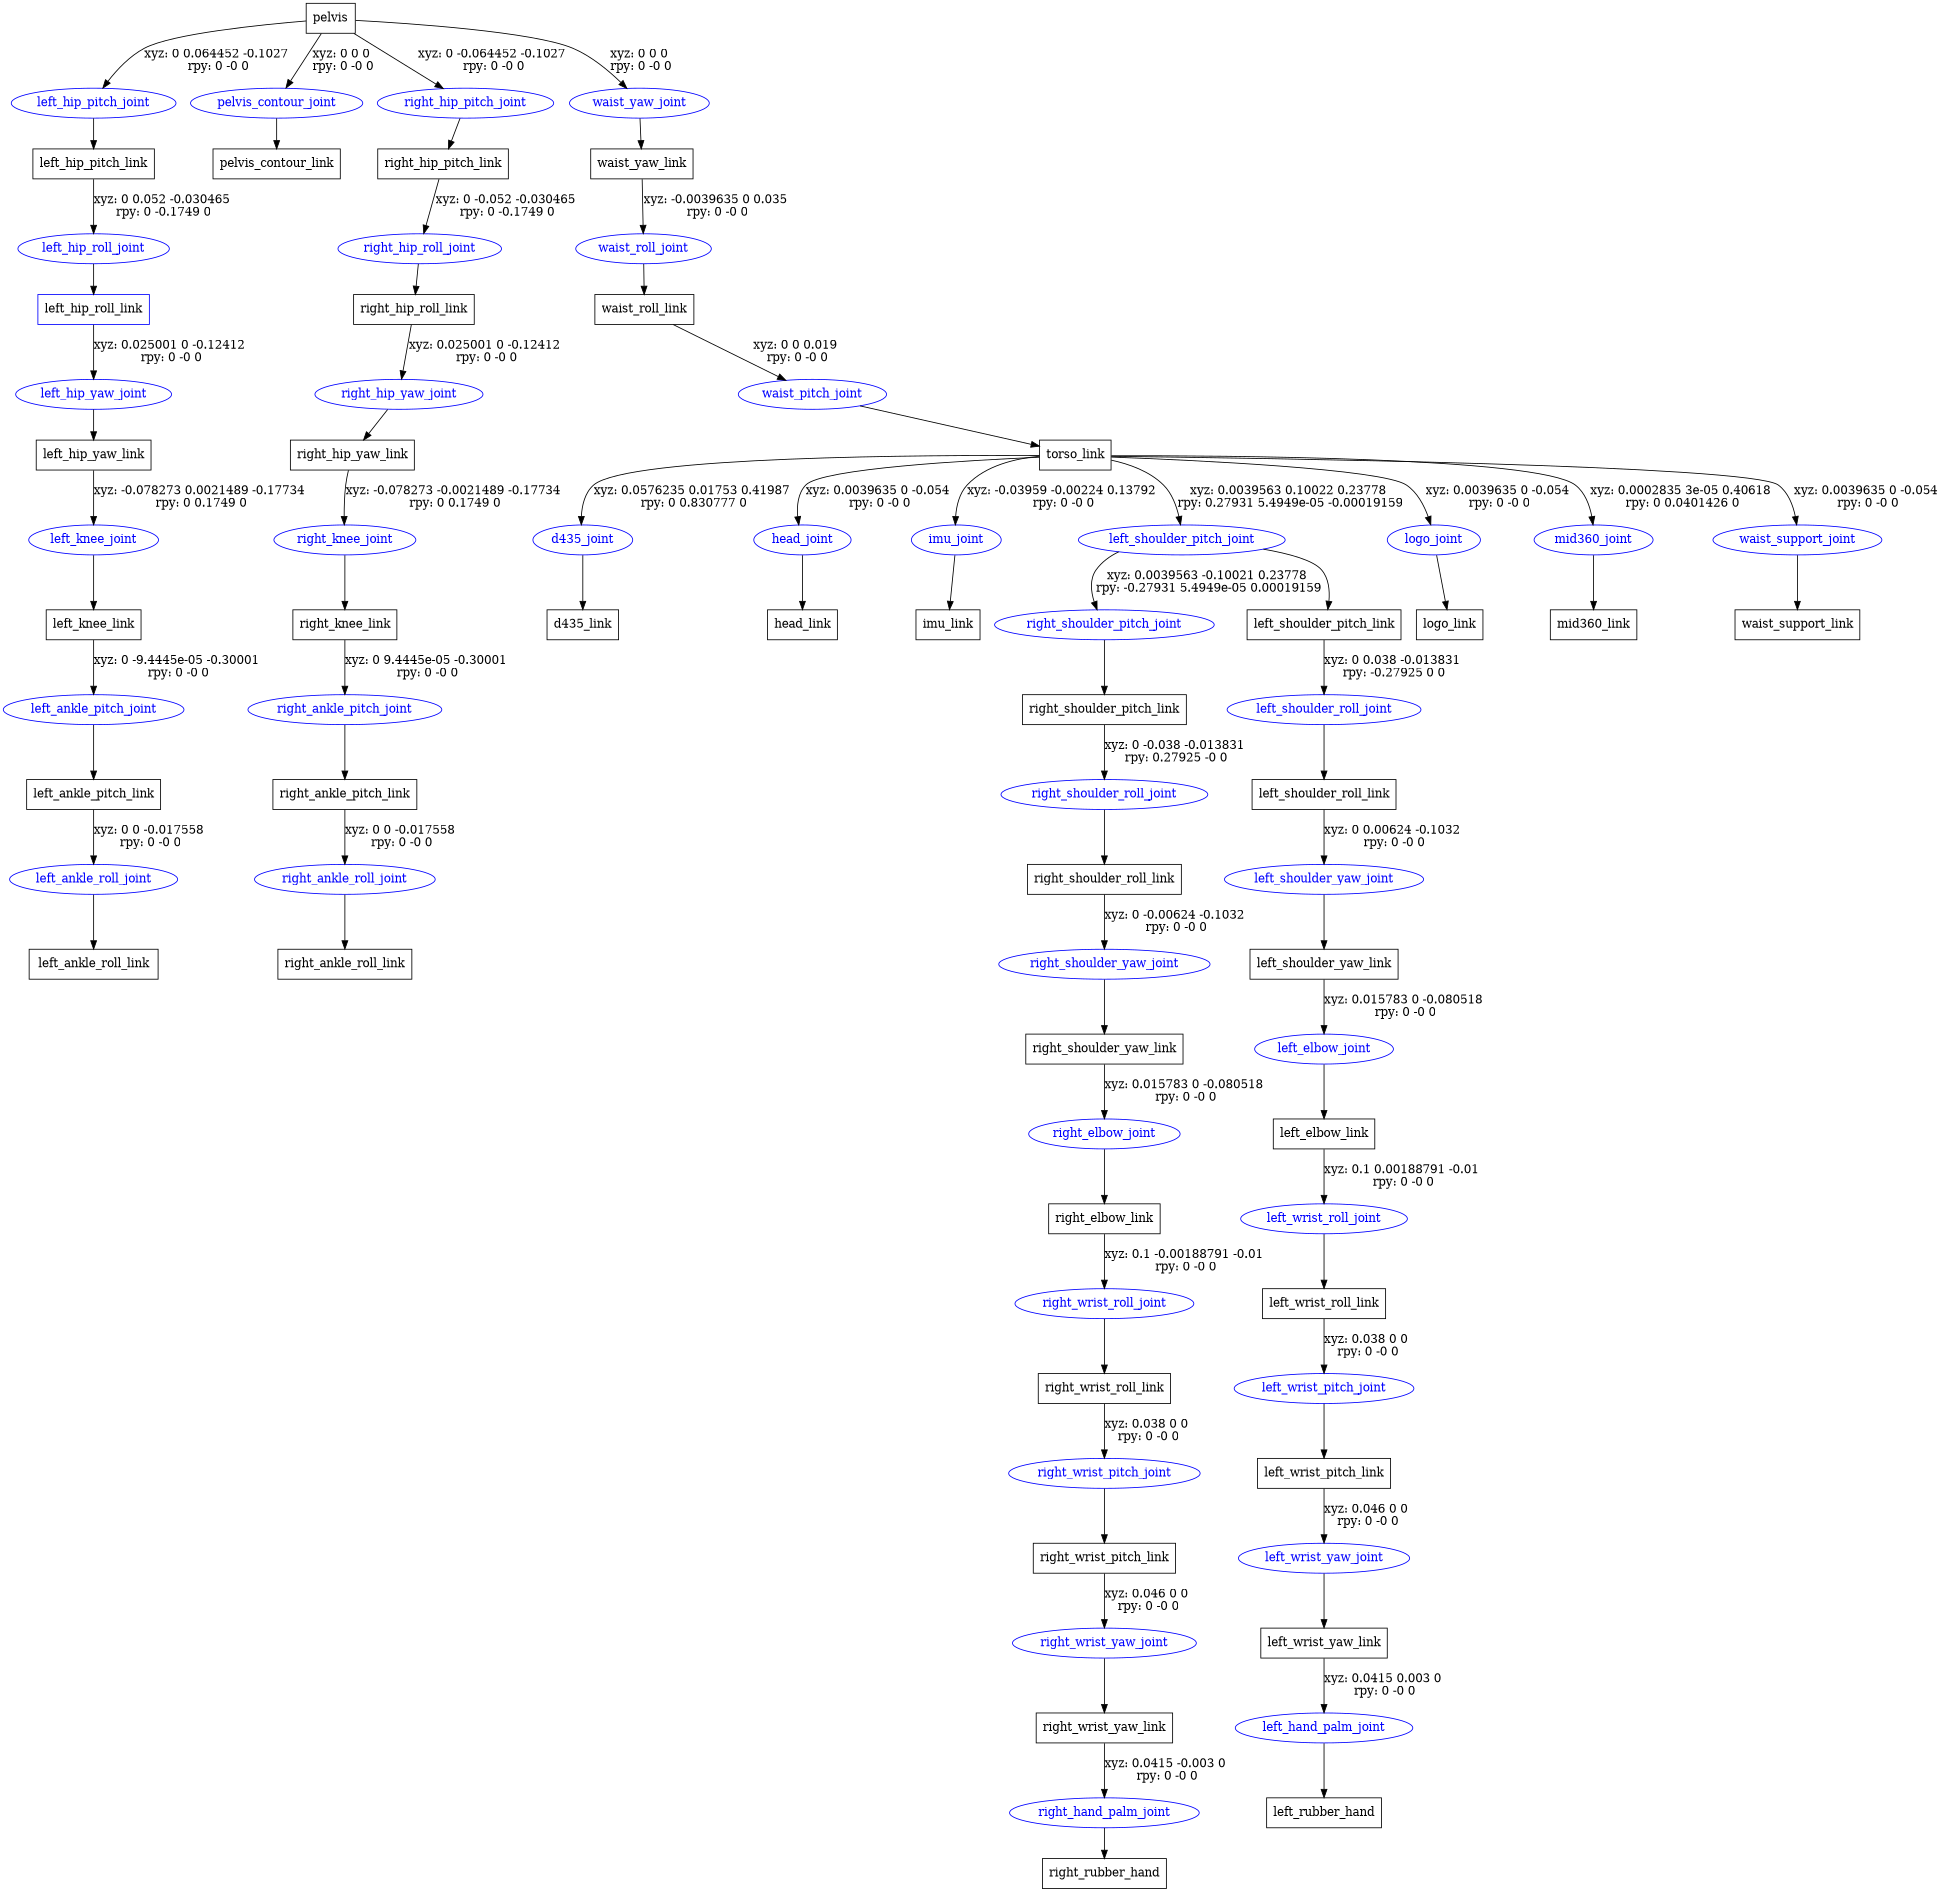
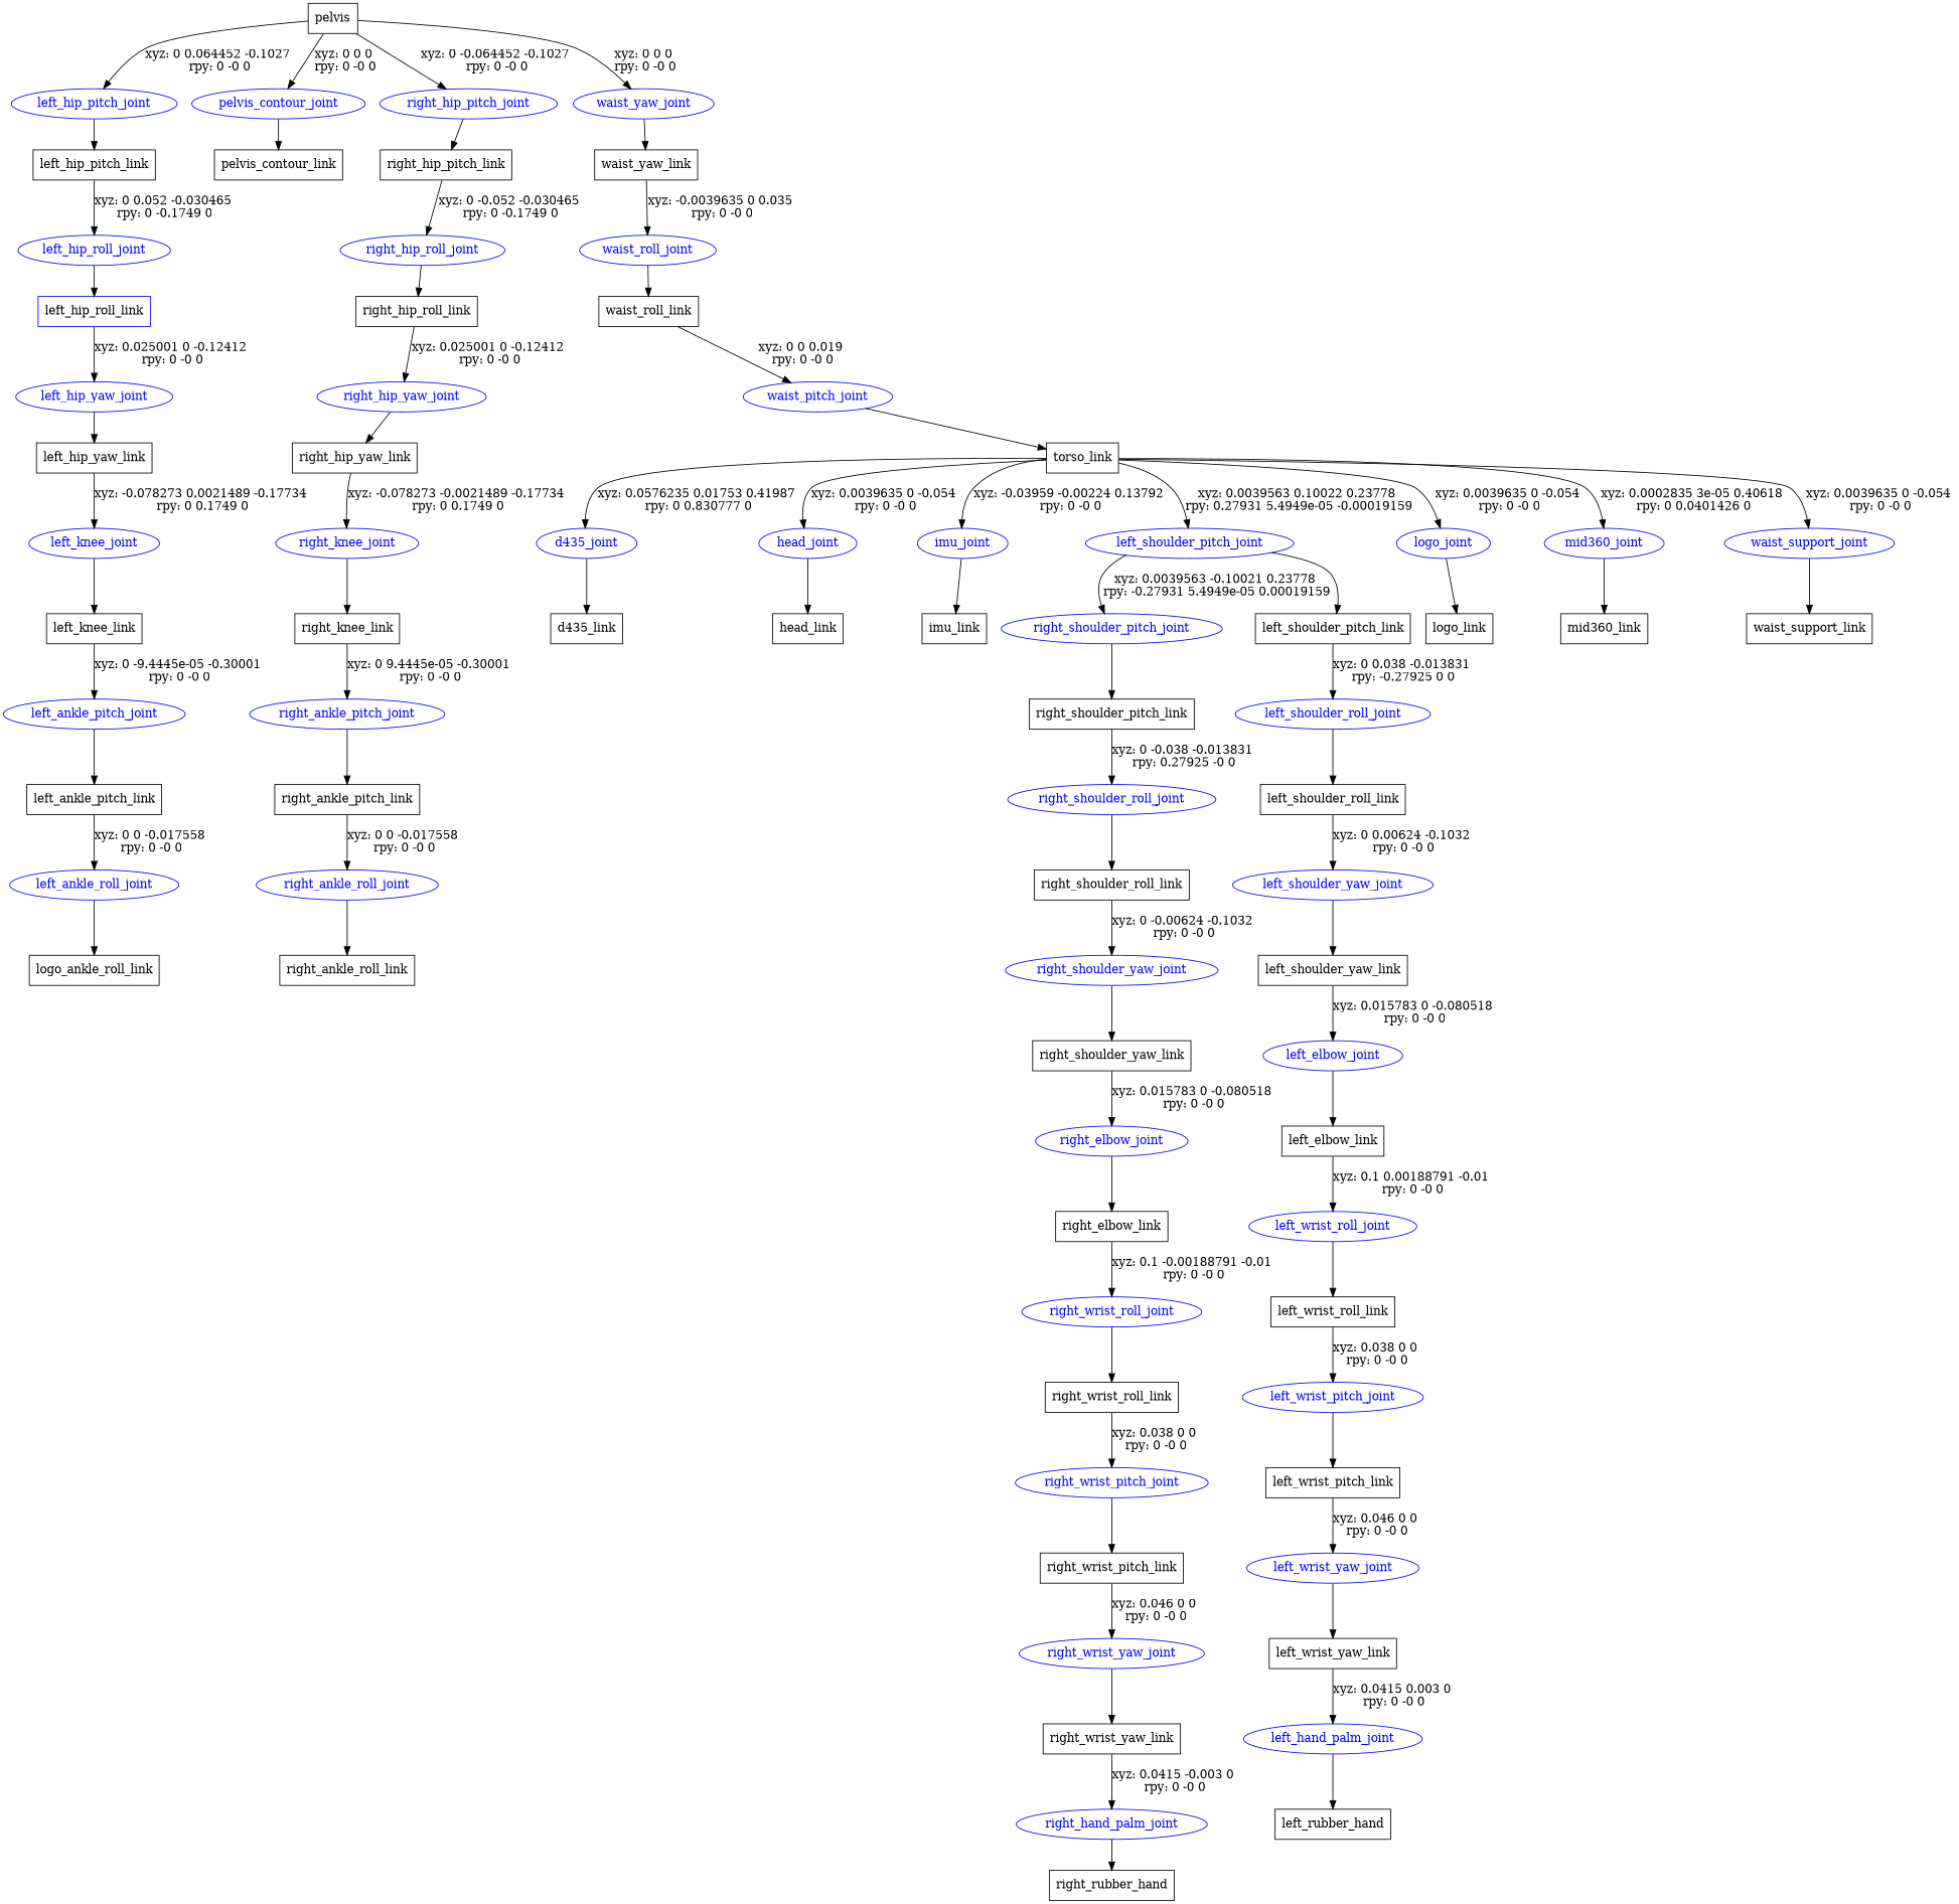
  digraph {
    node [shape=box color=blue]
    n1 [label=pelvis color=""]
    left_hip_pitch_joint [fontcolor=blue shape=ellipse]
    pelvis_contour_joint [fontcolor=blue shape=ellipse]
    right_hip_pitch_joint [fontcolor=blue shape=ellipse]
    waist_yaw_joint [fontcolor=blue shape=ellipse]
    n6 [label=left_hip_pitch_link color=""]
    n7 [label=pelvis_contour_link color=""]
    n8 [label=right_hip_pitch_link color=""]
    n9 [label=waist_yaw_link color=""]
    left_hip_roll_joint [fontcolor=blue shape=ellipse]
    n11 [label=left_hip_roll_link]
    left_hip_yaw_joint [fontcolor=blue shape=ellipse]
    n13 [label=left_hip_yaw_link color=""]
    left_knee_joint [fontcolor=blue shape=ellipse]
    n15 [label=left_knee_link color=""]
    left_ankle_pitch_joint [fontcolor=blue shape=ellipse]
    n17 [label=left_ankle_pitch_link color=""]
    left_ankle_roll_joint [fontcolor=blue shape=ellipse]
-   n19 [label=left_ankle_roll_link color=""]
+   n19 [label=logo_ankle_roll_link color=""]
    right_hip_roll_joint [fontcolor=blue shape=ellipse]
    n21 [label=right_hip_roll_link color=""]
    right_hip_yaw_joint [fontcolor=blue shape=ellipse]
    n23 [label=right_hip_yaw_link color=""]
    right_knee_joint [fontcolor=blue shape=ellipse]
    n25 [label=right_knee_link color=""]
    right_ankle_pitch_joint [fontcolor=blue shape=ellipse]
    n27 [label=right_ankle_pitch_link color=""]
    right_ankle_roll_joint [fontcolor=blue shape=ellipse]
    n29 [label=right_ankle_roll_link color=""]
    waist_roll_joint [fontcolor=blue shape=ellipse]
    n31 [label=waist_roll_link color=""]
    waist_pitch_joint [fontcolor=blue shape=ellipse]
    n33 [label=torso_link color=""]
    d435_joint [fontcolor=blue shape=ellipse]
    head_joint [fontcolor=blue shape=ellipse]
    imu_joint [fontcolor=blue shape=ellipse]
    left_shoulder_pitch_joint [fontcolor=blue shape=ellipse]
    logo_joint [fontcolor=blue shape=ellipse]
    mid360_joint [fontcolor=blue shape=ellipse]
    waist_support_joint [fontcolor=blue shape=ellipse]
    n41 [label=d435_link color=""]
    n42 [label=head_link color=""]
    n43 [label=imu_link color=""]
    right_shoulder_pitch_joint [fontcolor=blue shape=ellipse]
    n45 [label=left_shoulder_pitch_link color=""]
    n46 [label=logo_link color=""]
    n47 [label=mid360_link color=""]
    n48 [label=right_shoulder_pitch_link color=""]
    n49 [label=waist_support_link color=""]
    left_shoulder_roll_joint [fontcolor=blue shape=ellipse]
    n51 [label=left_shoulder_roll_link color=""]
    left_shoulder_yaw_joint [fontcolor=blue shape=ellipse]
    n53 [label=left_shoulder_yaw_link color=""]
    left_elbow_joint [fontcolor=blue shape=ellipse]
    n55 [label=left_elbow_link color=""]
    left_wrist_roll_joint [fontcolor=blue shape=ellipse]
    n57 [label=left_wrist_roll_link color=""]
    left_wrist_pitch_joint [fontcolor=blue shape=ellipse]
    n59 [label=left_wrist_pitch_link color=""]
    left_wrist_yaw_joint [fontcolor=blue shape=ellipse]
    n61 [label=left_wrist_yaw_link color=""]
    left_hand_palm_joint [fontcolor=blue shape=ellipse]
    n63 [label=left_rubber_hand color=""]
    right_shoulder_roll_joint [fontcolor=blue shape=ellipse]
    n65 [label=right_shoulder_roll_link color=""]
    right_shoulder_yaw_joint [fontcolor=blue shape=ellipse]
    n67 [label=right_shoulder_yaw_link color=""]
    right_elbow_joint [fontcolor=blue shape=ellipse]
    n69 [label=right_elbow_link color=""]
    right_wrist_roll_joint [fontcolor=blue shape=ellipse]
    n71 [label=right_wrist_roll_link color=""]
    right_wrist_pitch_joint [fontcolor=blue shape=ellipse]
    n73 [label=right_wrist_pitch_link color=""]
    right_wrist_yaw_joint [fontcolor=blue shape=ellipse]
    n75 [label=right_wrist_yaw_link color=""]
    right_hand_palm_joint [fontcolor=blue shape=ellipse]
    n77 [label=right_rubber_hand color=""]
    n1 -> left_hip_pitch_joint [label="xyz: 0 0.064452 -0.1027 \nrpy: 0 -0 0"]
    n1 -> pelvis_contour_joint [label="xyz: 0 0 0 \nrpy: 0 -0 0"]
    n1 -> right_hip_pitch_joint [label="xyz: 0 -0.064452 -0.1027 \nrpy: 0 -0 0"]
    n1 -> waist_yaw_joint [label="xyz: 0 0 0 \nrpy: 0 -0 0"]
    left_hip_pitch_joint -> n6
    pelvis_contour_joint -> n7
    right_hip_pitch_joint -> n8
    waist_yaw_joint -> n9
    n6 -> left_hip_roll_joint [label="xyz: 0 0.052 -0.030465 \nrpy: 0 -0.1749 0"]
    n8 -> right_hip_roll_joint [label="xyz: 0 -0.052 -0.030465 \nrpy: 0 -0.1749 0"]
    n9 -> waist_roll_joint [label="xyz: -0.0039635 0 0.035 \nrpy: 0 -0 0"]
    left_hip_roll_joint -> n11
    n11 -> left_hip_yaw_joint [label="xyz: 0.025001 0 -0.12412 \nrpy: 0 -0 0"]
    left_hip_yaw_joint -> n13
    n13 -> left_knee_joint [label="xyz: -0.078273 0.0021489 -0.17734 \nrpy: 0 0.1749 0"]
    left_knee_joint -> n15
    n15 -> left_ankle_pitch_joint [label="xyz: 0 -9.4445e-05 -0.30001 \nrpy: 0 -0 0"]
    left_ankle_pitch_joint -> n17
    n17 -> left_ankle_roll_joint [label="xyz: 0 0 -0.017558 \nrpy: 0 -0 0"]
    left_ankle_roll_joint -> n19
    right_hip_roll_joint -> n21
    n21 -> right_hip_yaw_joint [label="xyz: 0.025001 0 -0.12412 \nrpy: 0 -0 0"]
    right_hip_yaw_joint -> n23
    n23 -> right_knee_joint [label="xyz: -0.078273 -0.0021489 -0.17734 \nrpy: 0 0.1749 0"]
    right_knee_joint -> n25
    n25 -> right_ankle_pitch_joint [label="xyz: 0 9.4445e-05 -0.30001 \nrpy: 0 -0 0"]
    right_ankle_pitch_joint -> n27
    n27 -> right_ankle_roll_joint [label="xyz: 0 0 -0.017558 \nrpy: 0 -0 0"]
    right_ankle_roll_joint -> n29
    waist_roll_joint -> n31
    n31 -> waist_pitch_joint [label="xyz: 0 0 0.019 \nrpy: 0 -0 0"]
    waist_pitch_joint -> n33
    n33 -> d435_joint [label="xyz: 0.0576235 0.01753 0.41987 \nrpy: 0 0.830777 0"]
    n33 -> head_joint [label="xyz: 0.0039635 0 -0.054 \nrpy: 0 -0 0"]
    n33 -> imu_joint [label="xyz: -0.03959 -0.00224 0.13792 \nrpy: 0 -0 0"]
    n33 -> left_shoulder_pitch_joint [label="xyz: 0.0039563 0.10022 0.23778 \nrpy: 0.27931 5.4949e-05 -0.00019159"]
    n33 -> logo_joint [label="xyz: 0.0039635 0 -0.054 \nrpy: 0 -0 0"]
    n33 -> mid360_joint [label="xyz: 0.0002835 3e-05 0.40618 \nrpy: 0 0.0401426 0"]
    n33 -> waist_support_joint [label="xyz: 0.0039635 0 -0.054 \nrpy: 0 -0 0"]
    d435_joint -> n41
    head_joint -> n42
    imu_joint -> n43
    left_shoulder_pitch_joint -> right_shoulder_pitch_joint [label="xyz: 0.0039563 -0.10021 0.23778 \nrpy: -0.27931 5.4949e-05 0.00019159"]
    left_shoulder_pitch_joint -> n45
    logo_joint -> n46
    mid360_joint -> n47
    waist_support_joint -> n49
    right_shoulder_pitch_joint -> n48
    n45 -> left_shoulder_roll_joint [label="xyz: 0 0.038 -0.013831 \nrpy: -0.27925 0 0"]
    n48 -> right_shoulder_roll_joint [label="xyz: 0 -0.038 -0.013831 \nrpy: 0.27925 -0 0"]
    left_shoulder_roll_joint -> n51
    n51 -> left_shoulder_yaw_joint [label="xyz: 0 0.00624 -0.1032 \nrpy: 0 -0 0"]
    left_shoulder_yaw_joint -> n53
    n53 -> left_elbow_joint [label="xyz: 0.015783 0 -0.080518 \nrpy: 0 -0 0"]
    left_elbow_joint -> n55
    n55 -> left_wrist_roll_joint [label="xyz: 0.1 0.00188791 -0.01 \nrpy: 0 -0 0"]
    left_wrist_roll_joint -> n57
    n57 -> left_wrist_pitch_joint [label="xyz: 0.038 0 0 \nrpy: 0 -0 0"]
    left_wrist_pitch_joint -> n59
    n59 -> left_wrist_yaw_joint [label="xyz: 0.046 0 0 \nrpy: 0 -0 0"]
    left_wrist_yaw_joint -> n61
    n61 -> left_hand_palm_joint [label="xyz: 0.0415 0.003 0 \nrpy: 0 -0 0"]
    left_hand_palm_joint -> n63
    right_shoulder_roll_joint -> n65
    n65 -> right_shoulder_yaw_joint [label="xyz: 0 -0.00624 -0.1032 \nrpy: 0 -0 0"]
    right_shoulder_yaw_joint -> n67
    n67 -> right_elbow_joint [label="xyz: 0.015783 0 -0.080518 \nrpy: 0 -0 0"]
    right_elbow_joint -> n69
    n69 -> right_wrist_roll_joint [label="xyz: 0.1 -0.00188791 -0.01 \nrpy: 0 -0 0"]
    right_wrist_roll_joint -> n71
    n71 -> right_wrist_pitch_joint [label="xyz: 0.038 0 0 \nrpy: 0 -0 0"]
    right_wrist_pitch_joint -> n73
    n73 -> right_wrist_yaw_joint [label="xyz: 0.046 0 0 \nrpy: 0 -0 0"]
    right_wrist_yaw_joint -> n75
    n75 -> right_hand_palm_joint [label="xyz: 0.0415 -0.003 0 \nrpy: 0 -0 0"]
    right_hand_palm_joint -> n77
  }
